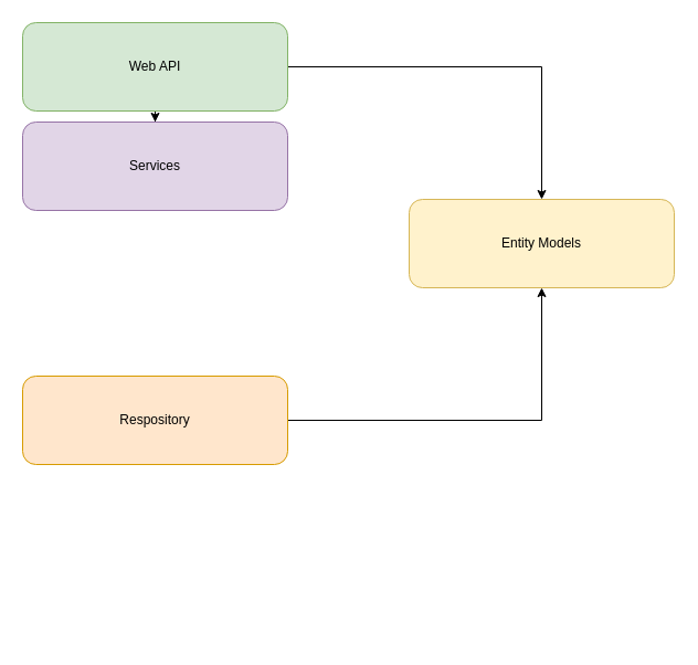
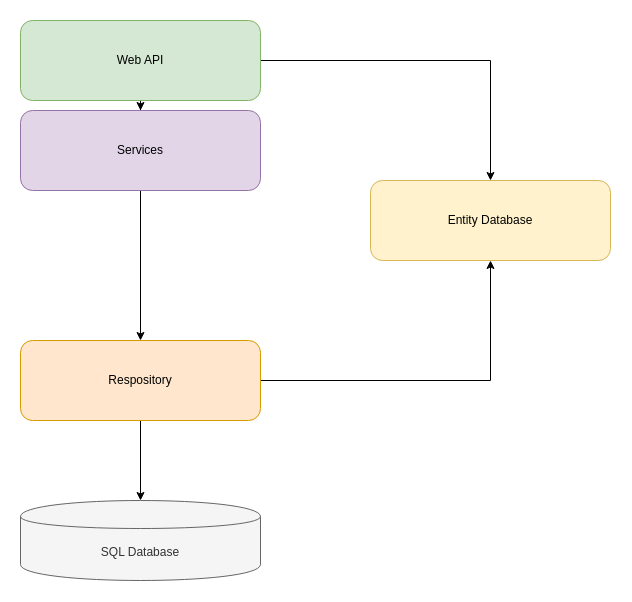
  <mxCell id="0" />
  <mxCell id="1" parent="0" />
  <mxCell id="2" style="edgeStyle=orthogonalEdgeStyle;rounded=0;orthogonalLoop=1;jettySize=auto;html=1;" edge="1" parent="1" source="4" target="7"><mxGeometry relative="1" as="geometry" /></mxCell>
  <mxCell id="3" style="edgeStyle=orthogonalEdgeStyle;rounded=0;orthogonalLoop=1;jettySize=auto;html=1;entryX=0.5;entryY=0;entryDx=0;entryDy=0;" edge="1" parent="1" source="4" target="5"><mxGeometry relative="1" as="geometry" /></mxCell>
  <mxCell id="4" value="Web API" style="rounded=1;whiteSpace=wrap;html=1;fillColor=#d5e8d4;strokeColor=#82b366;" vertex="1" parent="1"><mxGeometry x="20" y="20" width="240" height="80" as="geometry" /></mxCell>
- <mxCell id="5" value="Entity Models" style="rounded=1;whiteSpace=wrap;html=1;fillColor=#fff2cc;strokeColor=#d6b656;" vertex="1" parent="1"><mxGeometry x="370" y="180" width="240" height="80" as="geometry" /></mxCell>
+ <mxCell id="5" value="Entity Database" style="rounded=1;whiteSpace=wrap;html=1;fillColor=#fff2cc;strokeColor=#d6b656;" vertex="1" parent="1"><mxGeometry x="370" y="180" width="240" height="80" as="geometry" /></mxCell>
+ <mxCell id="6" style="edgeStyle=orthogonalEdgeStyle;rounded=0;orthogonalLoop=1;jettySize=auto;html=1;entryX=0.5;entryY=0;entryDx=0;entryDy=0;" edge="1" parent="1" source="7" target="10"><mxGeometry relative="1" as="geometry" /></mxCell>
  <mxCell id="7" value="Services" style="rounded=1;whiteSpace=wrap;html=1;fillColor=#e1d5e7;strokeColor=#9673a6;" vertex="1" parent="1"><mxGeometry x="20" y="110" width="240" height="80" as="geometry" /></mxCell>
+ <mxCell id="8" style="edgeStyle=orthogonalEdgeStyle;rounded=0;orthogonalLoop=1;jettySize=auto;html=1;entryX=0.5;entryY=0;entryDx=0;entryDy=0;" edge="1" parent="1" source="10" target="11"><mxGeometry relative="1" as="geometry" /></mxCell>
  <mxCell id="9" style="edgeStyle=orthogonalEdgeStyle;rounded=0;orthogonalLoop=1;jettySize=auto;html=1;entryX=0.5;entryY=1;entryDx=0;entryDy=0;" edge="1" parent="1" source="10" target="5"><mxGeometry relative="1" as="geometry" /></mxCell>
  <mxCell id="10" value="Respository" style="rounded=1;whiteSpace=wrap;html=1;fillColor=#ffe6cc;strokeColor=#d79b00;" vertex="1" parent="1"><mxGeometry x="20" y="340" width="240" height="80" as="geometry" /></mxCell>
+ <mxCell id="11" value="SQL Database" style="shape=cylinder;whiteSpace=wrap;html=1;boundedLbl=1;backgroundOutline=1;fillColor=#f5f5f5;strokeColor=#666666;fontColor=#333333;" vertex="1" parent="1"><mxGeometry x="20" y="500" width="240" height="80" as="geometry" /></mxCell>
